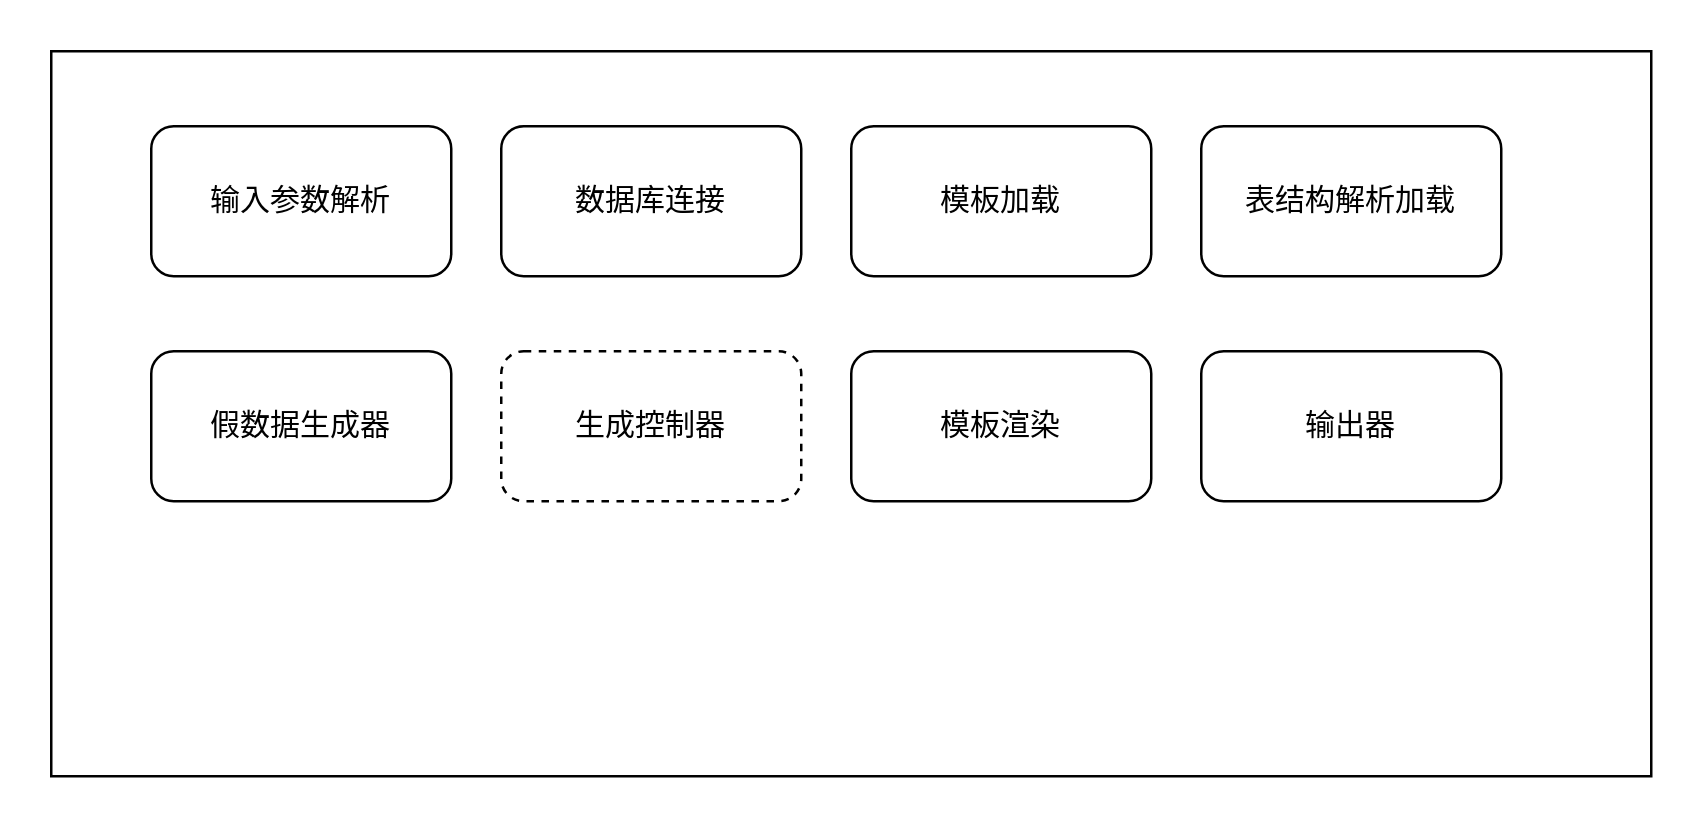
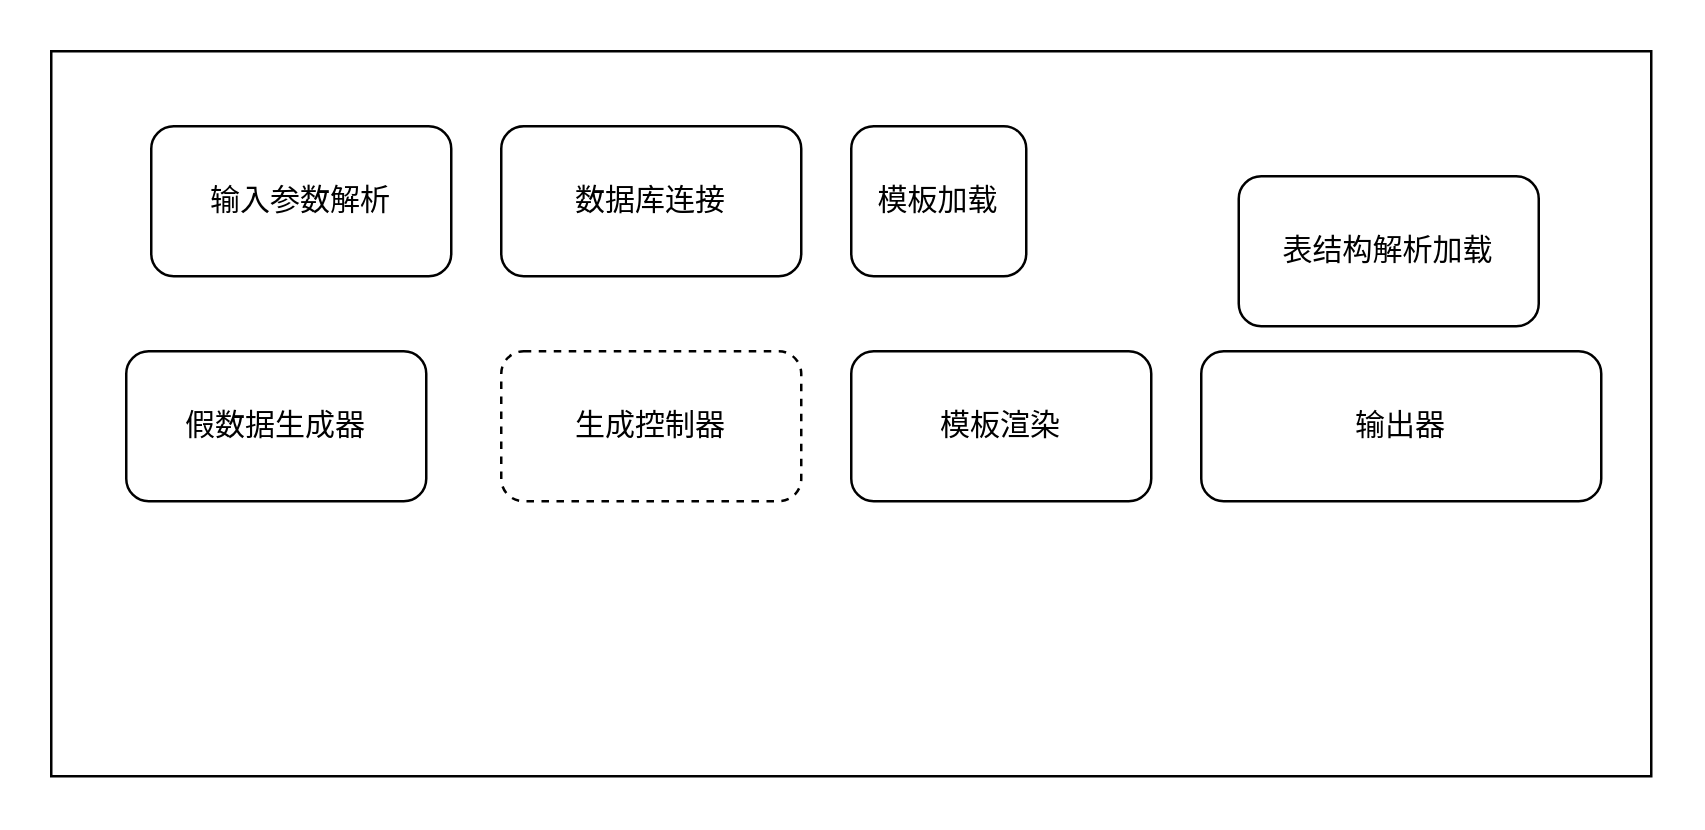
  <mxCell id="0" />
  <mxCell id="1" parent="0" />
  <mxCell id="2" value="" style="rounded=0;whiteSpace=wrap;html=1;fillColor=none;" vertex="1" parent="1"><mxGeometry x="20" y="20" width="640" height="290" as="geometry" /></mxCell>
  <mxCell id="3" value="输入参数解析" style="rounded=1;whiteSpace=wrap;html=1;fillColor=none;" vertex="1" parent="1"><mxGeometry x="60" y="50" width="120" height="60" as="geometry" /></mxCell>
  <mxCell id="4" value="数据库连接" style="rounded=1;whiteSpace=wrap;html=1;fillColor=none;" vertex="1" parent="1"><mxGeometry x="200" y="50" width="120" height="60" as="geometry" /></mxCell>
- <mxCell id="5" value="模板加载" style="rounded=1;whiteSpace=wrap;html=1;fillColor=none;" vertex="1" parent="1"><mxGeometry x="340" y="50" width="120" height="60" as="geometry" /></mxCell>
- <mxCell id="6" value="表结构解析加载" style="rounded=1;whiteSpace=wrap;html=1;fillColor=none;" vertex="1" parent="1"><mxGeometry x="480" y="50" width="120" height="60" as="geometry" /></mxCell>
+ <mxCell id="5" value="模板加载" style="rounded=1;whiteSpace=wrap;html=1;fillColor=none;" vertex="1" parent="1"><mxGeometry x="340" y="50" width="70" height="60" as="geometry" /></mxCell>
+ <mxCell id="6" value="表结构解析加载" style="rounded=1;whiteSpace=wrap;html=1;fillColor=none;" vertex="1" parent="1"><mxGeometry x="495" y="70" width="120" height="60" as="geometry" /></mxCell>
  <mxCell id="7" value="生成控制器" style="rounded=1;whiteSpace=wrap;html=1;fillColor=none;dashed=1;" vertex="1" parent="1"><mxGeometry x="200" y="140" width="120" height="60" as="geometry" /></mxCell>
  <mxCell id="8" value="模板渲染" style="rounded=1;whiteSpace=wrap;html=1;fillColor=none;" vertex="1" parent="1"><mxGeometry x="340" y="140" width="120" height="60" as="geometry" /></mxCell>
- <mxCell id="9" value="输出器" style="rounded=1;whiteSpace=wrap;html=1;fillColor=none;" vertex="1" parent="1"><mxGeometry x="480" y="140" width="120" height="60" as="geometry" /></mxCell>
- <mxCell id="10" value="假数据生成器" style="rounded=1;whiteSpace=wrap;html=1;fillColor=none;" vertex="1" parent="1"><mxGeometry x="60" y="140" width="120" height="60" as="geometry" /></mxCell>
+ <mxCell id="9" value="输出器" style="rounded=1;whiteSpace=wrap;html=1;fillColor=none;" vertex="1" parent="1"><mxGeometry x="480" y="140" width="160" height="60" as="geometry" /></mxCell>
+ <mxCell id="10" value="假数据生成器" style="rounded=1;whiteSpace=wrap;html=1;fillColor=none;" vertex="1" parent="1"><mxGeometry x="50" y="140" width="120" height="60" as="geometry" /></mxCell>
